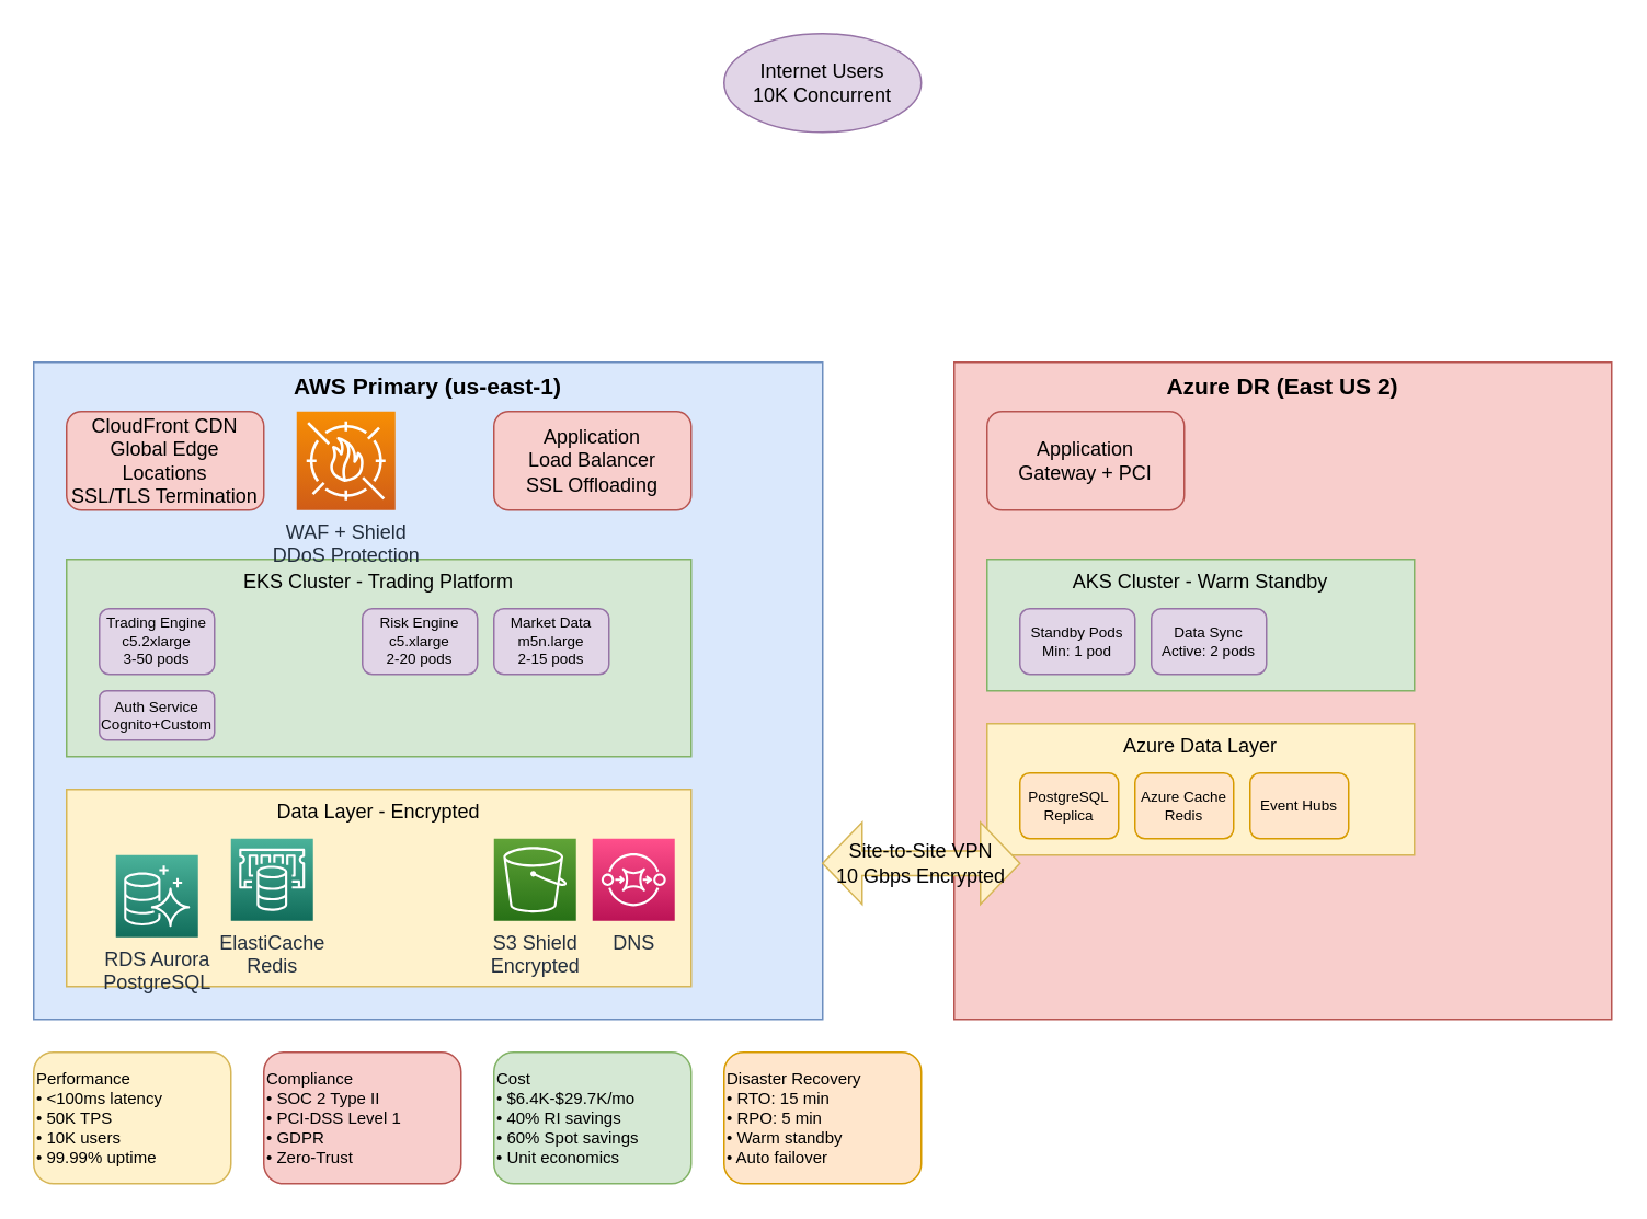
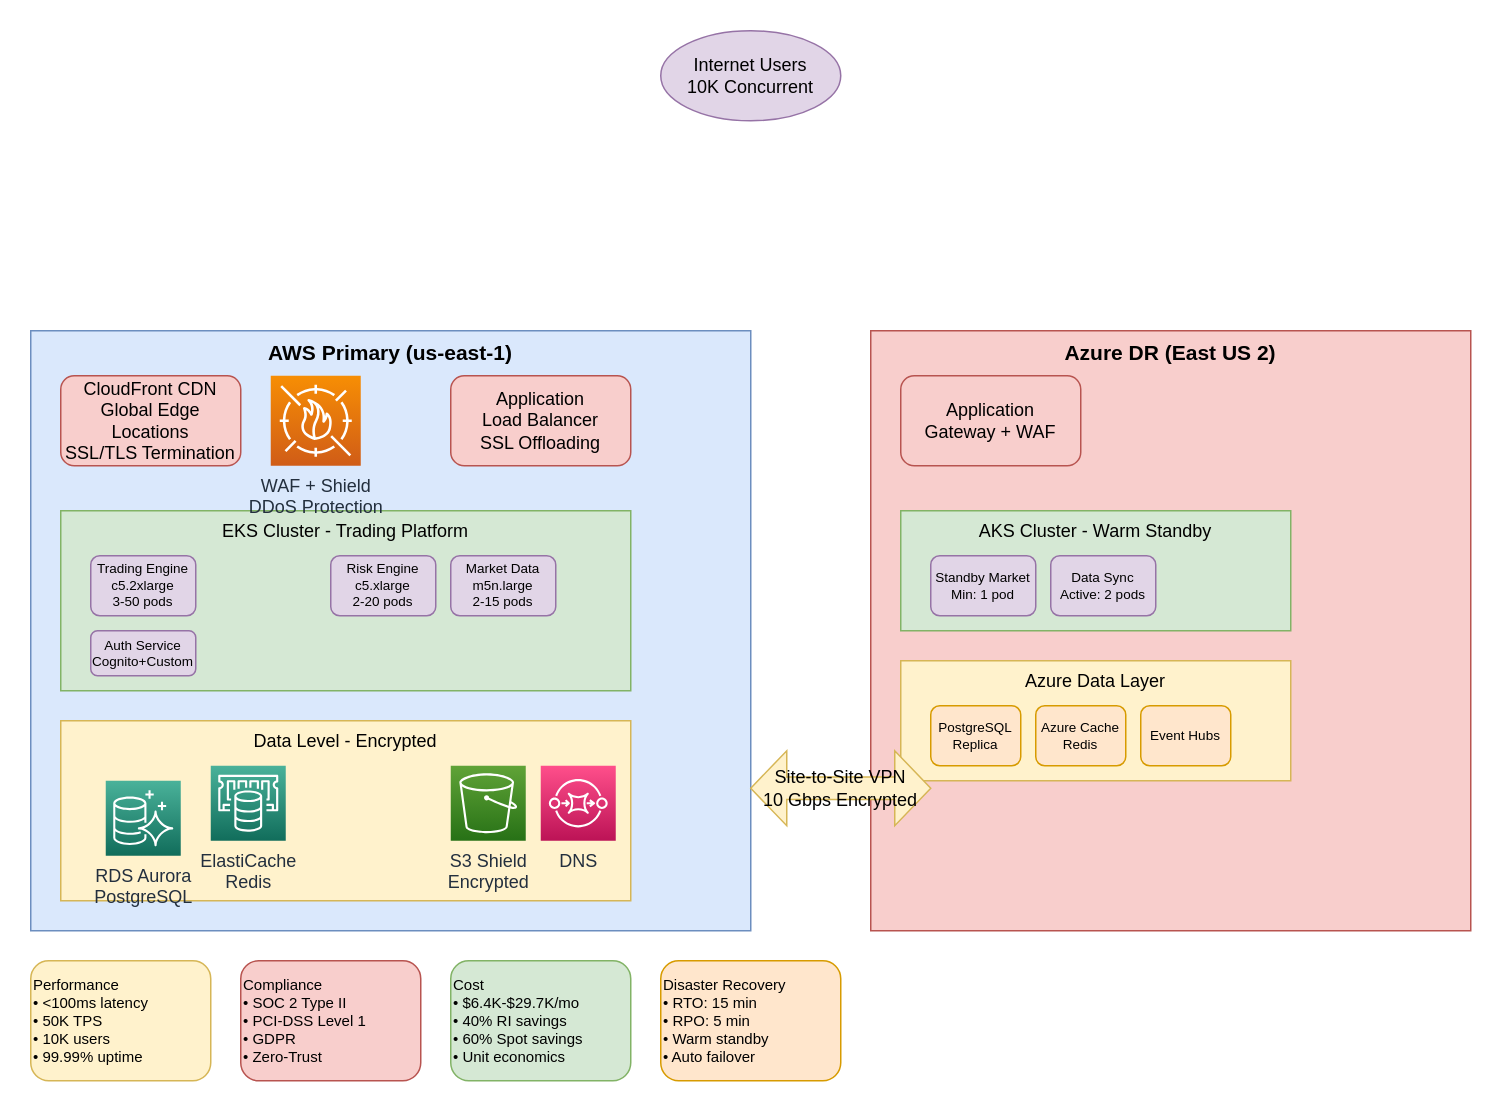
  <mxCell id="0" />
  <mxCell id="1" parent="0" />
  <mxCell id="2" value="Internet Users&#10;10K Concurrent" style="ellipse;whiteSpace=wrap;html=1;fillColor=#e1d5e7;strokeColor=#9673a6;" vertex="1" parent="1"><mxGeometry x="440" y="20" width="120" height="60" as="geometry" /></mxCell>
  <mxCell id="3" value="AWS Primary (us-east-1)" style="rounded=0;whiteSpace=wrap;html=1;fillColor=#dae8fc;strokeColor=#6c8ebf;verticalAlign=top;fontSize=14;fontStyle=1;" vertex="1" parent="1"><mxGeometry x="20" y="220" width="480" height="400" as="geometry" /></mxCell>
  <mxCell id="4" value="CloudFront CDN&#10;Global Edge Locations&#10;SSL/TLS Termination" style="rounded=1;whiteSpace=wrap;html=1;fillColor=#f8cecc;strokeColor=#b85450;" vertex="1" parent="1"><mxGeometry x="40" y="250" width="120" height="60" as="geometry" /></mxCell>
  <mxCell id="5" value="Application&#10;Load Balancer&#10;SSL Offloading" style="rounded=1;whiteSpace=wrap;html=1;fillColor=#f8cecc;strokeColor=#b85450;" vertex="1" parent="1"><mxGeometry x="300" y="250" width="120" height="60" as="geometry" /></mxCell>
  <mxCell id="6" value="EKS Cluster - Trading Platform" style="rounded=0;whiteSpace=wrap;html=1;fillColor=#d5e8d4;strokeColor=#82b366;verticalAlign=top;" vertex="1" parent="1"><mxGeometry x="40" y="340" width="380" height="120" as="geometry" /></mxCell>
  <mxCell id="7" value="WAF + Shield&#10;DDoS Protection" style="sketch=0;outlineConnect=0;fontColor=#232F3E;gradientColor=#F78E04;gradientDirection=north;fillColor=#D05C17;strokeColor=#ffffff;dashed=0;verticalLabelPosition=bottom;verticalAlign=top;align=center;html=1;fontSize=12;fontStyle=0;aspect=fixed;shape=mxgraph.aws4.resourceIcon;resIcon=mxgraph.aws4.waf;" vertex="1" parent="1"><mxGeometry x="180" y="250" width="60" height="60" as="geometry" /></mxCell>
  <mxCell id="8" value="Trading Engine&#10;c5.2xlarge&#10;3-50 pods" style="rounded=1;whiteSpace=wrap;html=1;fillColor=#e1d5e7;strokeColor=#9673a6;fontSize=9;" vertex="1" parent="1"><mxGeometry x="60" y="370" width="70" height="40" as="geometry" /></mxCell>
  <mxCell id="9" value="Risk Engine&#10;c5.xlarge&#10;2-20 pods" style="rounded=1;whiteSpace=wrap;html=1;fillColor=#e1d5e7;strokeColor=#9673a6;fontSize=9;" vertex="1" parent="1"><mxGeometry x="220" y="370" width="70" height="40" as="geometry" /></mxCell>
  <mxCell id="10" value="Market Data&#10;m5n.large&#10;2-15 pods" style="rounded=1;whiteSpace=wrap;html=1;fillColor=#e1d5e7;strokeColor=#9673a6;fontSize=9;" vertex="1" parent="1"><mxGeometry x="300" y="370" width="70" height="40" as="geometry" /></mxCell>
  <mxCell id="11" value="Auth Service&#10;Cognito+Custom" style="rounded=1;whiteSpace=wrap;html=1;fillColor=#e1d5e7;strokeColor=#9673a6;fontSize=9;" vertex="1" parent="1"><mxGeometry x="60" y="420" width="70" height="30" as="geometry" /></mxCell>
- <mxCell id="12" value="Data Layer - Encrypted" style="rounded=0;whiteSpace=wrap;html=1;fillColor=#fff2cc;strokeColor=#d6b656;verticalAlign=top;" vertex="1" parent="1"><mxGeometry x="40" y="480" width="380" height="120" as="geometry" /></mxCell>
+ <mxCell id="12" value="Data Level - Encrypted" style="rounded=0;whiteSpace=wrap;html=1;fillColor=#fff2cc;strokeColor=#d6b656;verticalAlign=top;" vertex="1" parent="1"><mxGeometry x="40" y="480" width="380" height="120" as="geometry" /></mxCell>
  <mxCell id="13" value="RDS Aurora&#10;PostgreSQL" style="sketch=0;outlineConnect=0;fontColor=#232F3E;gradientColor=#4AB29A;gradientDirection=north;fillColor=#116D5B;strokeColor=#ffffff;dashed=0;verticalLabelPosition=bottom;verticalAlign=top;align=center;html=1;fontSize=12;fontStyle=0;aspect=fixed;shape=mxgraph.aws4.resourceIcon;resIcon=mxgraph.aws4.aurora;" vertex="1" parent="1"><mxGeometry x="70" y="520" width="50" height="50" as="geometry" /></mxCell>
  <mxCell id="14" value="ElastiCache&#10;Redis" style="sketch=0;outlineConnect=0;fontColor=#232F3E;gradientColor=#4AB29A;gradientDirection=north;fillColor=#116D5B;strokeColor=#ffffff;dashed=0;verticalLabelPosition=bottom;verticalAlign=top;align=center;html=1;fontSize=12;fontStyle=0;aspect=fixed;shape=mxgraph.aws4.resourceIcon;resIcon=mxgraph.aws4.elasticache;" vertex="1" parent="1"><mxGeometry x="140" y="510" width="50" height="50" as="geometry" /></mxCell>
  <mxCell id="15" value="S3 Shield&#10;Encrypted" style="sketch=0;outlineConnect=0;fontColor=#232F3E;gradientColor=#60A337;gradientDirection=north;fillColor=#277116;strokeColor=#ffffff;dashed=0;verticalLabelPosition=bottom;verticalAlign=top;align=center;html=1;fontSize=12;fontStyle=0;aspect=fixed;shape=mxgraph.aws4.resourceIcon;resIcon=mxgraph.aws4.s3;" vertex="1" parent="1"><mxGeometry x="300" y="510" width="50" height="50" as="geometry" /></mxCell>
  <mxCell id="16" value="DNS" style="sketch=0;outlineConnect=0;fontColor=#232F3E;gradientColor=#FF4F8B;gradientDirection=north;fillColor=#BC1356;strokeColor=#ffffff;dashed=0;verticalLabelPosition=bottom;verticalAlign=top;align=center;html=1;fontSize=12;fontStyle=0;aspect=fixed;shape=mxgraph.aws4.resourceIcon;resIcon=mxgraph.aws4.sqs;" vertex="1" parent="1"><mxGeometry x="360" y="510" width="50" height="50" as="geometry" /></mxCell>
  <mxCell id="17" value="Azure DR (East US 2)" style="rounded=0;whiteSpace=wrap;html=1;fillColor=#f8cecc;strokeColor=#b85450;verticalAlign=top;fontSize=14;fontStyle=1;" vertex="1" parent="1"><mxGeometry x="580" y="220" width="400" height="400" as="geometry" /></mxCell>
- <mxCell id="18" value="Application&#10;Gateway + PCI" style="rounded=1;whiteSpace=wrap;html=1;fillColor=#f8cecc;strokeColor=#b85450;" vertex="1" parent="1"><mxGeometry x="600" y="250" width="120" height="60" as="geometry" /></mxCell>
+ <mxCell id="18" value="Application&#10;Gateway + WAF" style="rounded=1;whiteSpace=wrap;html=1;fillColor=#f8cecc;strokeColor=#b85450;" vertex="1" parent="1"><mxGeometry x="600" y="250" width="120" height="60" as="geometry" /></mxCell>
  <mxCell id="19" value="AKS Cluster - Warm Standby" style="rounded=0;whiteSpace=wrap;html=1;fillColor=#d5e8d4;strokeColor=#82b366;verticalAlign=top;" vertex="1" parent="1"><mxGeometry x="600" y="340" width="260" height="80" as="geometry" /></mxCell>
- <mxCell id="20" value="Standby Pods&#10;Min: 1 pod" style="rounded=1;whiteSpace=wrap;html=1;fillColor=#e1d5e7;strokeColor=#9673a6;fontSize=9;" vertex="1" parent="1"><mxGeometry x="620" y="370" width="70" height="40" as="geometry" /></mxCell>
+ <mxCell id="20" value="Standby Market&#10;Min: 1 pod" style="rounded=1;whiteSpace=wrap;html=1;fillColor=#e1d5e7;strokeColor=#9673a6;fontSize=9;" vertex="1" parent="1"><mxGeometry x="620" y="370" width="70" height="40" as="geometry" /></mxCell>
  <mxCell id="21" value="Data Sync&#10;Active: 2 pods" style="rounded=1;whiteSpace=wrap;html=1;fillColor=#e1d5e7;strokeColor=#9673a6;fontSize=9;" vertex="1" parent="1"><mxGeometry x="700" y="370" width="70" height="40" as="geometry" /></mxCell>
  <mxCell id="22" value="Azure Data Layer" style="rounded=0;whiteSpace=wrap;html=1;fillColor=#fff2cc;strokeColor=#d6b656;verticalAlign=top;" vertex="1" parent="1"><mxGeometry x="600" y="440" width="260" height="80" as="geometry" /></mxCell>
  <mxCell id="23" value="PostgreSQL&#10;Replica" style="rounded=1;whiteSpace=wrap;html=1;fillColor=#ffe6cc;strokeColor=#d79b00;fontSize=9;" vertex="1" parent="1"><mxGeometry x="620" y="470" width="60" height="40" as="geometry" /></mxCell>
  <mxCell id="24" value="Azure Cache&#10;Redis" style="rounded=1;whiteSpace=wrap;html=1;fillColor=#ffe6cc;strokeColor=#d79b00;fontSize=9;" vertex="1" parent="1"><mxGeometry x="690" y="470" width="60" height="40" as="geometry" /></mxCell>
  <mxCell id="25" value="Event Hubs" style="rounded=1;whiteSpace=wrap;html=1;fillColor=#ffe6cc;strokeColor=#d79b00;fontSize=9;" vertex="1" parent="1"><mxGeometry x="760" y="470" width="60" height="40" as="geometry" /></mxCell>
  <mxCell id="26" value="Site-to-Site VPN&#10;10 Gbps Encrypted" style="shape=doubleArrow;whiteSpace=wrap;html=1;fillColor=#fff2cc;strokeColor=#d6b656;" vertex="1" parent="1"><mxGeometry x="500" y="500" width="120" height="50" as="geometry" /></mxCell>
  <mxCell id="27" value="Performance&#10;• &lt;100ms latency&#10;• 50K TPS&#10;• 10K users&#10;• 99.99% uptime" style="rounded=1;whiteSpace=wrap;html=1;fillColor=#fff2cc;strokeColor=#d6b656;fontSize=10;align=left;" vertex="1" parent="1"><mxGeometry x="20" y="640" width="120" height="80" as="geometry" /></mxCell>
  <mxCell id="28" value="Compliance&#10;• SOC 2 Type II&#10;• PCI-DSS Level 1&#10;• GDPR&#10;• Zero-Trust" style="rounded=1;whiteSpace=wrap;html=1;fillColor=#f8cecc;strokeColor=#b85450;fontSize=10;align=left;" vertex="1" parent="1"><mxGeometry x="160" y="640" width="120" height="80" as="geometry" /></mxCell>
  <mxCell id="29" value="Cost&#10;• $6.4K-$29.7K/mo&#10;• 40% RI savings&#10;• 60% Spot savings&#10;• Unit economics" style="rounded=1;whiteSpace=wrap;html=1;fillColor=#d5e8d4;strokeColor=#82b366;fontSize=10;align=left;" vertex="1" parent="1"><mxGeometry x="300" y="640" width="120" height="80" as="geometry" /></mxCell>
  <mxCell id="30" value="Disaster Recovery&#10;• RTO: 15 min&#10;• RPO: 5 min&#10;• Warm standby&#10;• Auto failover" style="rounded=1;whiteSpace=wrap;html=1;fillColor=#ffe6cc;strokeColor=#d79b00;fontSize=10;align=left;" vertex="1" parent="1"><mxGeometry x="440" y="640" width="120" height="80" as="geometry" /></mxCell>
